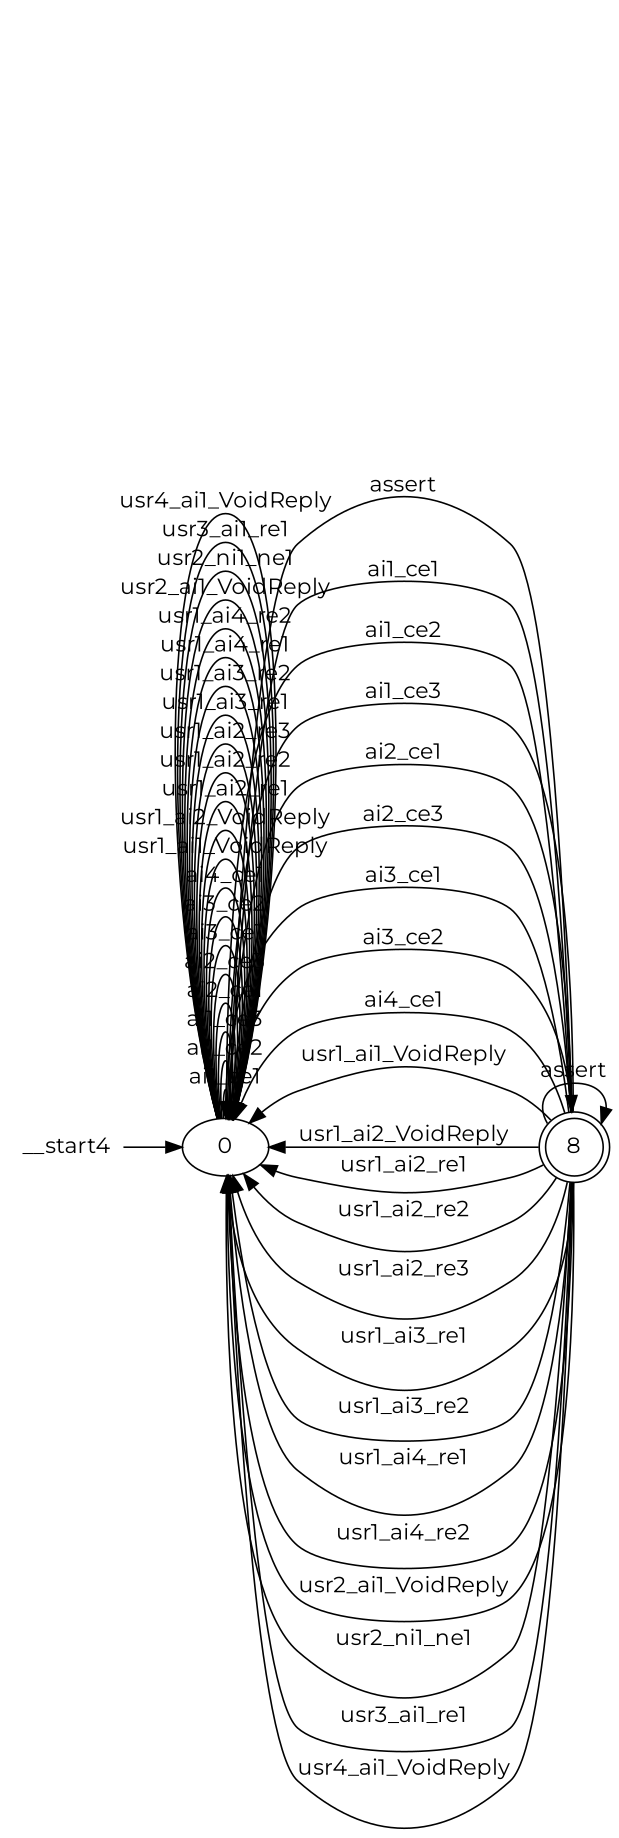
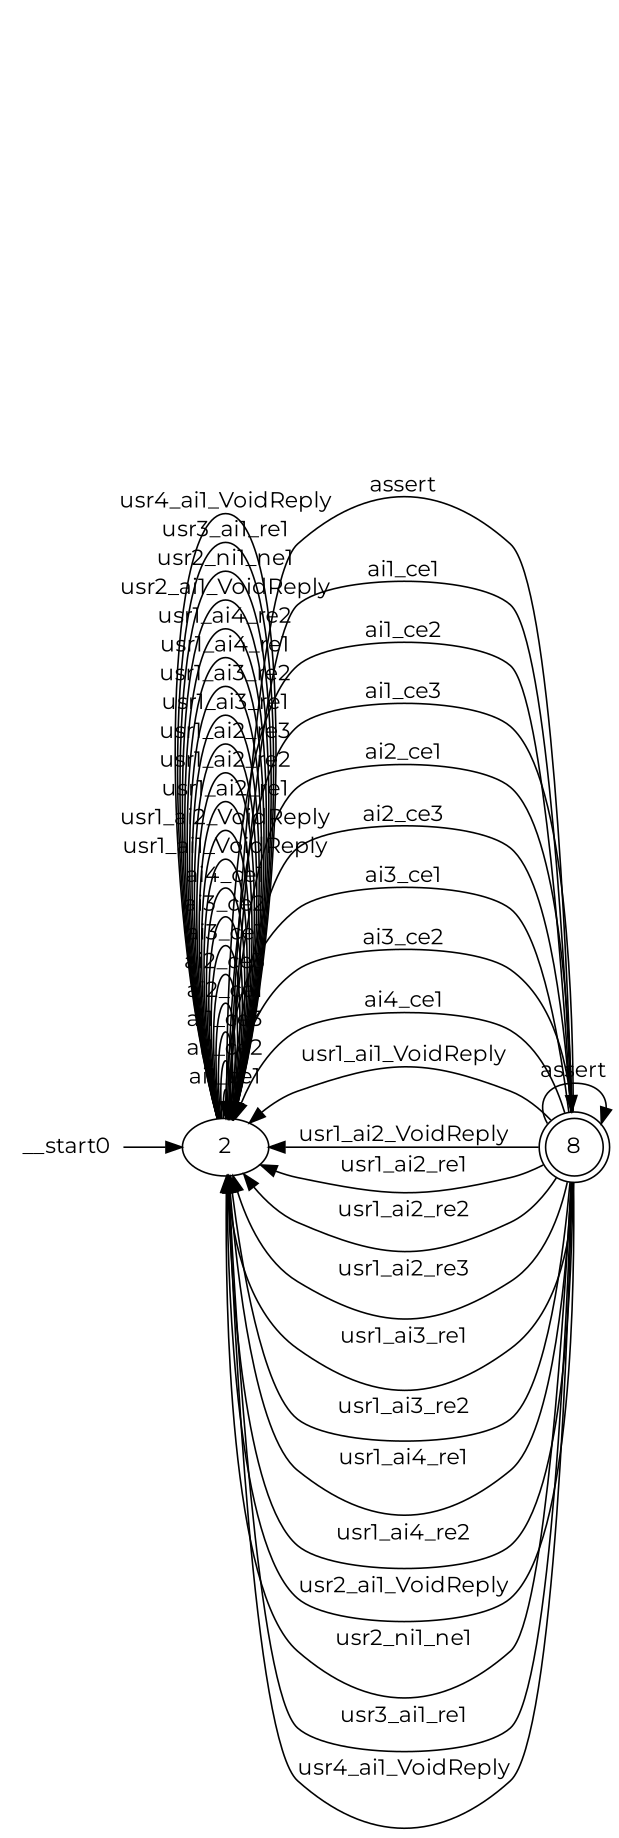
  digraph {
    fontname=Montserrat
    rankdir=LR
    node [fontname=Montserrat]
    edge [fontname=Montserrat]
-   n1 [label=0]
+   n1 [label=2]
    n2 [label=8 shape=doublecircle]
-   __start0 [shape=none label=__start4]
+   __start0 [shape=none]
    n1 -> n1 [label=ai1_ce1]
    n1 -> n1 [label=ai1_ce2]
    n1 -> n1 [label=ai1_ce3]
    n1 -> n1 [label=ai2_ce1]
    n1 -> n1 [label=ai2_ce3]
    n1 -> n1 [label=ai3_ce1]
    n1 -> n1 [label=ai3_ce2]
    n1 -> n1 [label=ai4_ce1]
    n1 -> n1 [label=usr1_ai1_VoidReply]
    n1 -> n1 [label=usr1_ai2_VoidReply]
    n1 -> n1 [label=usr1_ai2_re1]
    n1 -> n1 [label=usr1_ai2_re2]
    n1 -> n1 [label=usr1_ai2_re3]
    n1 -> n1 [label=usr1_ai3_re1]
    n1 -> n1 [label=usr1_ai3_re2]
    n1 -> n1 [label=usr1_ai4_re1]
    n1 -> n1 [label=usr1_ai4_re2]
    n1 -> n1 [label=usr2_ai1_VoidReply]
    n1 -> n1 [label=usr2_ni1_ne1]
    n1 -> n1 [label=usr3_ai1_re1]
    n1 -> n1 [label=usr4_ai1_VoidReply]
    n1 -> n2 [label=assert]
    n2 -> n1 [label=ai1_ce1]
    n2 -> n1 [label=ai1_ce2]
    n2 -> n1 [label=ai1_ce3]
    n2 -> n1 [label=ai2_ce1]
    n2 -> n1 [label=ai2_ce3]
    n2 -> n1 [label=ai3_ce1]
    n2 -> n1 [label=ai3_ce2]
    n2 -> n1 [label=ai4_ce1]
    n2 -> n1 [label=usr1_ai1_VoidReply]
    n2 -> n1 [label=usr1_ai2_VoidReply]
    n2 -> n1 [label=usr1_ai2_re1]
    n2 -> n1 [label=usr1_ai2_re2]
    n2 -> n1 [label=usr1_ai2_re3]
    n2 -> n1 [label=usr1_ai3_re1]
    n2 -> n1 [label=usr1_ai3_re2]
    n2 -> n1 [label=usr1_ai4_re1]
    n2 -> n1 [label=usr1_ai4_re2]
    n2 -> n1 [label=usr2_ai1_VoidReply]
    n2 -> n1 [label=usr2_ni1_ne1]
    n2 -> n1 [label=usr3_ai1_re1]
    n2 -> n1 [label=usr4_ai1_VoidReply]
    n2 -> n2 [label=assert]
    __start0 -> n1
  }
